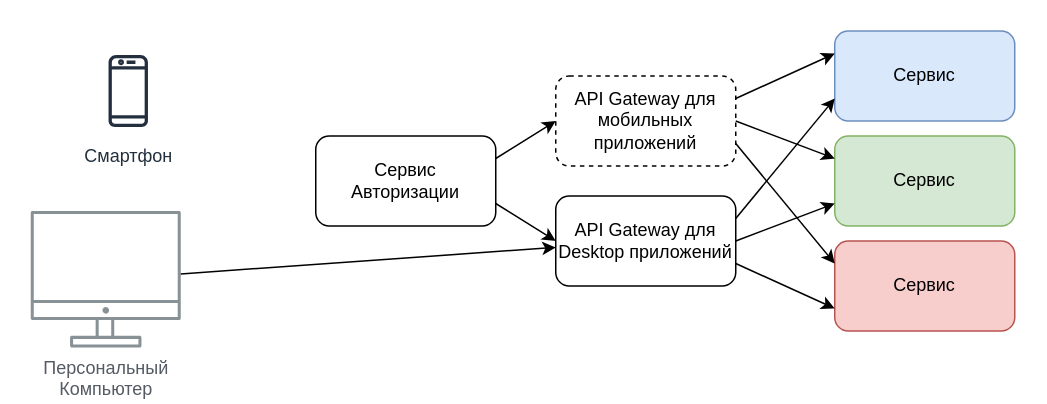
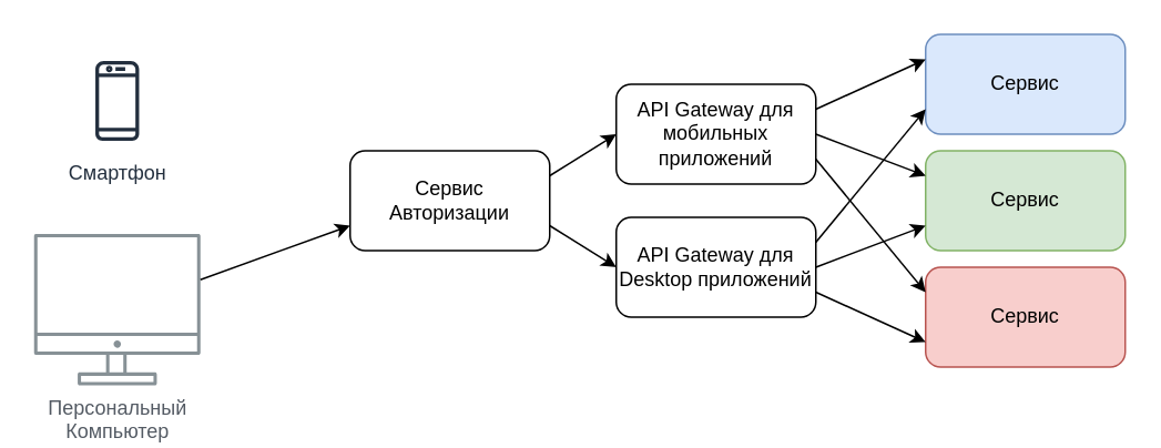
  <mxCell id="0" />
  <mxCell id="1" parent="0" />
  <mxCell id="2" value="Сервис" style="rounded=1;whiteSpace=wrap;html=1;fillColor=#d5e8d4;strokeColor=#82b366;" vertex="1" parent="1"><mxGeometry x="556" y="90" width="120" height="60" as="geometry" /></mxCell>
  <mxCell id="3" value="Сервис" style="rounded=1;whiteSpace=wrap;html=1;fillColor=#dae8fc;strokeColor=#6c8ebf;" vertex="1" parent="1"><mxGeometry x="556" y="20" width="120" height="60" as="geometry" /></mxCell>
  <mxCell id="4" value="Сервис" style="rounded=1;whiteSpace=wrap;html=1;fillColor=#f8cecc;strokeColor=#b85450;" vertex="1" parent="1"><mxGeometry x="556" y="160" width="120" height="60" as="geometry" /></mxCell>
- <mxCell id="5" value="API Gateway для мобильных приложений" style="rounded=1;whiteSpace=wrap;html=1;dashed=1;" vertex="1" parent="1"><mxGeometry x="370" y="50" width="120" height="60" as="geometry" /></mxCell>
+ <mxCell id="5" value="API Gateway для мобильных приложений" style="rounded=1;whiteSpace=wrap;html=1;" vertex="1" parent="1"><mxGeometry x="370" y="50" width="120" height="60" as="geometry" /></mxCell>
  <mxCell id="6" value="API Gateway для Desktop приложений" style="rounded=1;whiteSpace=wrap;html=1;" vertex="1" parent="1"><mxGeometry x="370" y="130" width="120" height="60" as="geometry" /></mxCell>
- <mxCell id="7" value="Смартфон" style="outlineConnect=0;fontColor=#232F3E;gradientColor=none;strokeColor=#232F3E;fillColor=#ffffff;dashed=0;verticalLabelPosition=bottom;verticalAlign=top;align=center;html=1;fontSize=12;fontStyle=0;aspect=fixed;shape=mxgraph.aws4.resourceIcon;resIcon=mxgraph.aws4.mobile_client;" vertex="1" parent="1"><mxGeometry x="40" y="30" width="90" height="60" as="geometry" /></mxCell>
+ <mxCell id="7" value="Смартфон" style="outlineConnect=0;fontColor=#232F3E;gradientColor=none;strokeColor=#232F3E;fillColor=#ffffff;dashed=0;verticalLabelPosition=bottom;verticalAlign=top;align=center;html=1;fontSize=12;fontStyle=0;aspect=fixed;shape=mxgraph.aws4.resourceIcon;resIcon=mxgraph.aws4.mobile_client;" vertex="1" parent="1"><mxGeometry x="40" y="30" width="60" height="60" as="geometry" /></mxCell>
  <mxCell id="8" value="Персональный &lt;br&gt;Компьютер" style="outlineConnect=0;gradientColor=none;fontColor=#545B64;strokeColor=none;fillColor=#879196;dashed=0;verticalLabelPosition=bottom;verticalAlign=top;align=center;html=1;fontSize=12;fontStyle=0;aspect=fixed;shape=mxgraph.aws4.illustration_desktop;pointerEvents=1" vertex="1" parent="1"><mxGeometry x="20" y="140" width="100" height="91" as="geometry" /></mxCell>
- <mxCell id="9" value="" style="endArrow=classic;html=1;" edge="1" parent="1" source="8" target="6"><mxGeometry width="50" height="50" relative="1" as="geometry"><mxPoint x="270" y="190" as="sourcePoint" /><mxPoint x="180" y="170" as="targetPoint" /></mxGeometry></mxCell>
+ <mxCell id="9" value="" style="endArrow=classic;html=1;entryX=0;entryY=0.75;entryDx=0;entryDy=0;" edge="1" parent="1" source="8" target="16"><mxGeometry width="50" height="50" relative="1" as="geometry"><mxPoint x="270" y="190" as="sourcePoint" /><mxPoint x="180" y="170" as="targetPoint" /></mxGeometry></mxCell>
  <mxCell id="10" value="" style="endArrow=classic;html=1;exitX=1;exitY=0.75;exitDx=0;exitDy=0;entryX=0;entryY=0.25;entryDx=0;entryDy=0;" edge="1" parent="1" source="5" target="4"><mxGeometry width="50" height="50" relative="1" as="geometry"><mxPoint x="506" y="135" as="sourcePoint" /><mxPoint x="540" y="179" as="targetPoint" /></mxGeometry></mxCell>
  <mxCell id="11" value="" style="endArrow=classic;html=1;entryX=0;entryY=0.25;entryDx=0;entryDy=0;exitX=1;exitY=0.25;exitDx=0;exitDy=0;" edge="1" parent="1" source="5" target="3"><mxGeometry width="50" height="50" relative="1" as="geometry"><mxPoint x="506" y="105" as="sourcePoint" /><mxPoint x="386" y="120" as="targetPoint" /></mxGeometry></mxCell>
  <mxCell id="12" value="" style="endArrow=classic;html=1;entryX=0;entryY=0.25;entryDx=0;entryDy=0;exitX=1;exitY=0.5;exitDx=0;exitDy=0;" edge="1" parent="1" source="5" target="2"><mxGeometry width="50" height="50" relative="1" as="geometry"><mxPoint x="500" y="75" as="sourcePoint" /><mxPoint x="566" y="60" as="targetPoint" /></mxGeometry></mxCell>
  <mxCell id="13" value="" style="endArrow=classic;html=1;entryX=0;entryY=0.75;entryDx=0;entryDy=0;exitX=1;exitY=0.75;exitDx=0;exitDy=0;" edge="1" parent="1" source="6" target="4"><mxGeometry width="50" height="50" relative="1" as="geometry"><mxPoint x="500" y="105" as="sourcePoint" /><mxPoint x="566" y="200" as="targetPoint" /></mxGeometry></mxCell>
  <mxCell id="14" value="" style="endArrow=classic;html=1;exitX=1;exitY=0.25;exitDx=0;exitDy=0;entryX=0;entryY=0.75;entryDx=0;entryDy=0;" edge="1" parent="1" source="6" target="3"><mxGeometry width="50" height="50" relative="1" as="geometry"><mxPoint x="500" y="105" as="sourcePoint" /><mxPoint x="566" y="185" as="targetPoint" /></mxGeometry></mxCell>
  <mxCell id="15" value="" style="endArrow=classic;html=1;exitX=1;exitY=0.5;exitDx=0;exitDy=0;entryX=0;entryY=0.75;entryDx=0;entryDy=0;" edge="1" parent="1" source="6" target="2"><mxGeometry width="50" height="50" relative="1" as="geometry"><mxPoint x="500" y="155" as="sourcePoint" /><mxPoint x="566" y="75" as="targetPoint" /></mxGeometry></mxCell>
  <mxCell id="16" value="Сервис &lt;br&gt;Авторизации" style="rounded=1;whiteSpace=wrap;html=1;" vertex="1" parent="1"><mxGeometry x="210" y="90" width="120" height="60" as="geometry" /></mxCell>
  <mxCell id="17" value="" style="endArrow=classic;html=1;entryX=0;entryY=0.5;entryDx=0;entryDy=0;exitX=1;exitY=0.25;exitDx=0;exitDy=0;" edge="1" parent="1" source="16" target="5"><mxGeometry width="50" height="50" relative="1" as="geometry"><mxPoint x="340" y="105" as="sourcePoint" /><mxPoint x="350" y="50" as="targetPoint" /></mxGeometry></mxCell>
  <mxCell id="18" value="" style="endArrow=classic;html=1;entryX=0;entryY=0.5;entryDx=0;entryDy=0;exitX=1;exitY=0.75;exitDx=0;exitDy=0;" edge="1" parent="1" source="16" target="6"><mxGeometry width="50" height="50" relative="1" as="geometry"><mxPoint x="310" y="115" as="sourcePoint" /><mxPoint x="380" y="90" as="targetPoint" /></mxGeometry></mxCell>
